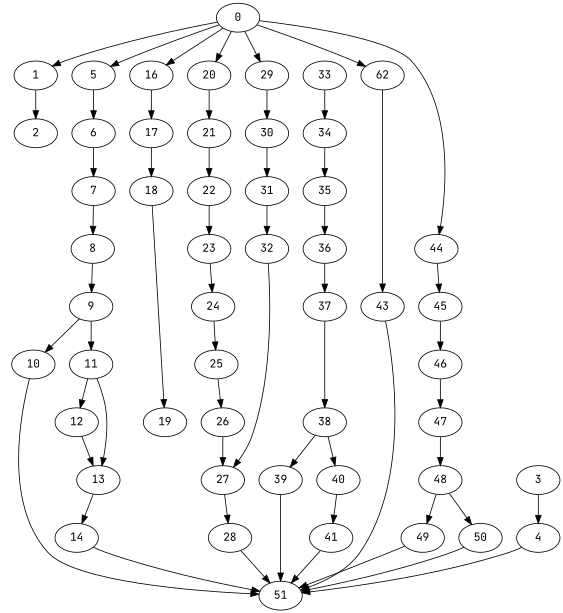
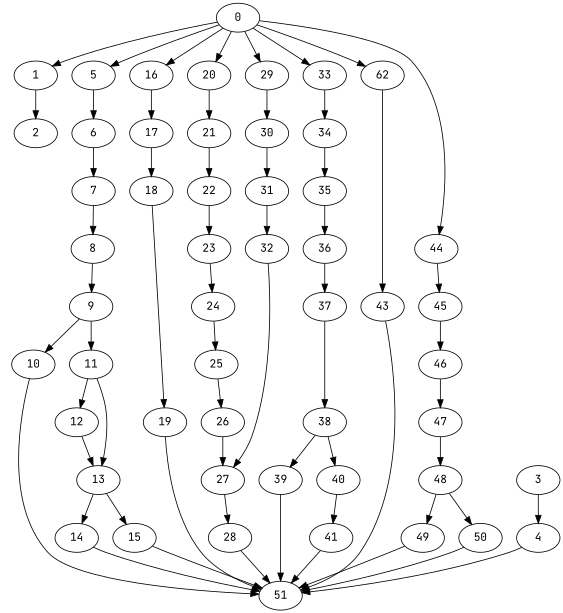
  strict digraph {
    fontname="JetBrains Mono"
    node [fontname="JetBrains Mono"]
    edge [fontname="JetBrains Mono"]
    0
    1
    5
    16
    20
    29
    33
    n8 [label=62]
    44
    2
    6
    17
    21
    30
    34
    43
    45
    7
    18
    22
    31
    35
    51
    46
    3
    4
    8
    9
    10
    11
    12
    13
    14
+   15
    19
    23
    24
    25
    26
    27
    28
    32
    36
    37
    38
    39
    40
    41
    47
    48
    49
    50
    0 -> 1
    0 -> 5
    0 -> 16
    0 -> 20
    0 -> 29
+   0 -> 33
    0 -> n8
    0 -> 44
    1 -> 2
    5 -> 6
    16 -> 17
    20 -> 21
    29 -> 30
    33 -> 34
    n8 -> 43
    44 -> 45
    6 -> 7
    17 -> 18
    21 -> 22
    30 -> 31
    34 -> 35
    43 -> 51
    45 -> 46
    7 -> 8
    18 -> 19
    22 -> 23
    31 -> 32
    35 -> 36
    46 -> 47
    3 -> 4
    4 -> 51
    8 -> 9
    9 -> 10
    9 -> 11
    10 -> 51
    11 -> 12
    11 -> 13
    12 -> 13
    13 -> 14
+   13 -> 15
    14 -> 51
+   15 -> 51
+   19 -> 51
    23 -> 24
    24 -> 25
    25 -> 26
    26 -> 27
    27 -> 28
    28 -> 51
    32 -> 27
    36 -> 37
    37 -> 38
    38 -> 39
    38 -> 40
    39 -> 51
    40 -> 41
    41 -> 51
    47 -> 48
    48 -> 49
    48 -> 50
    49 -> 51
    50 -> 51
  }
